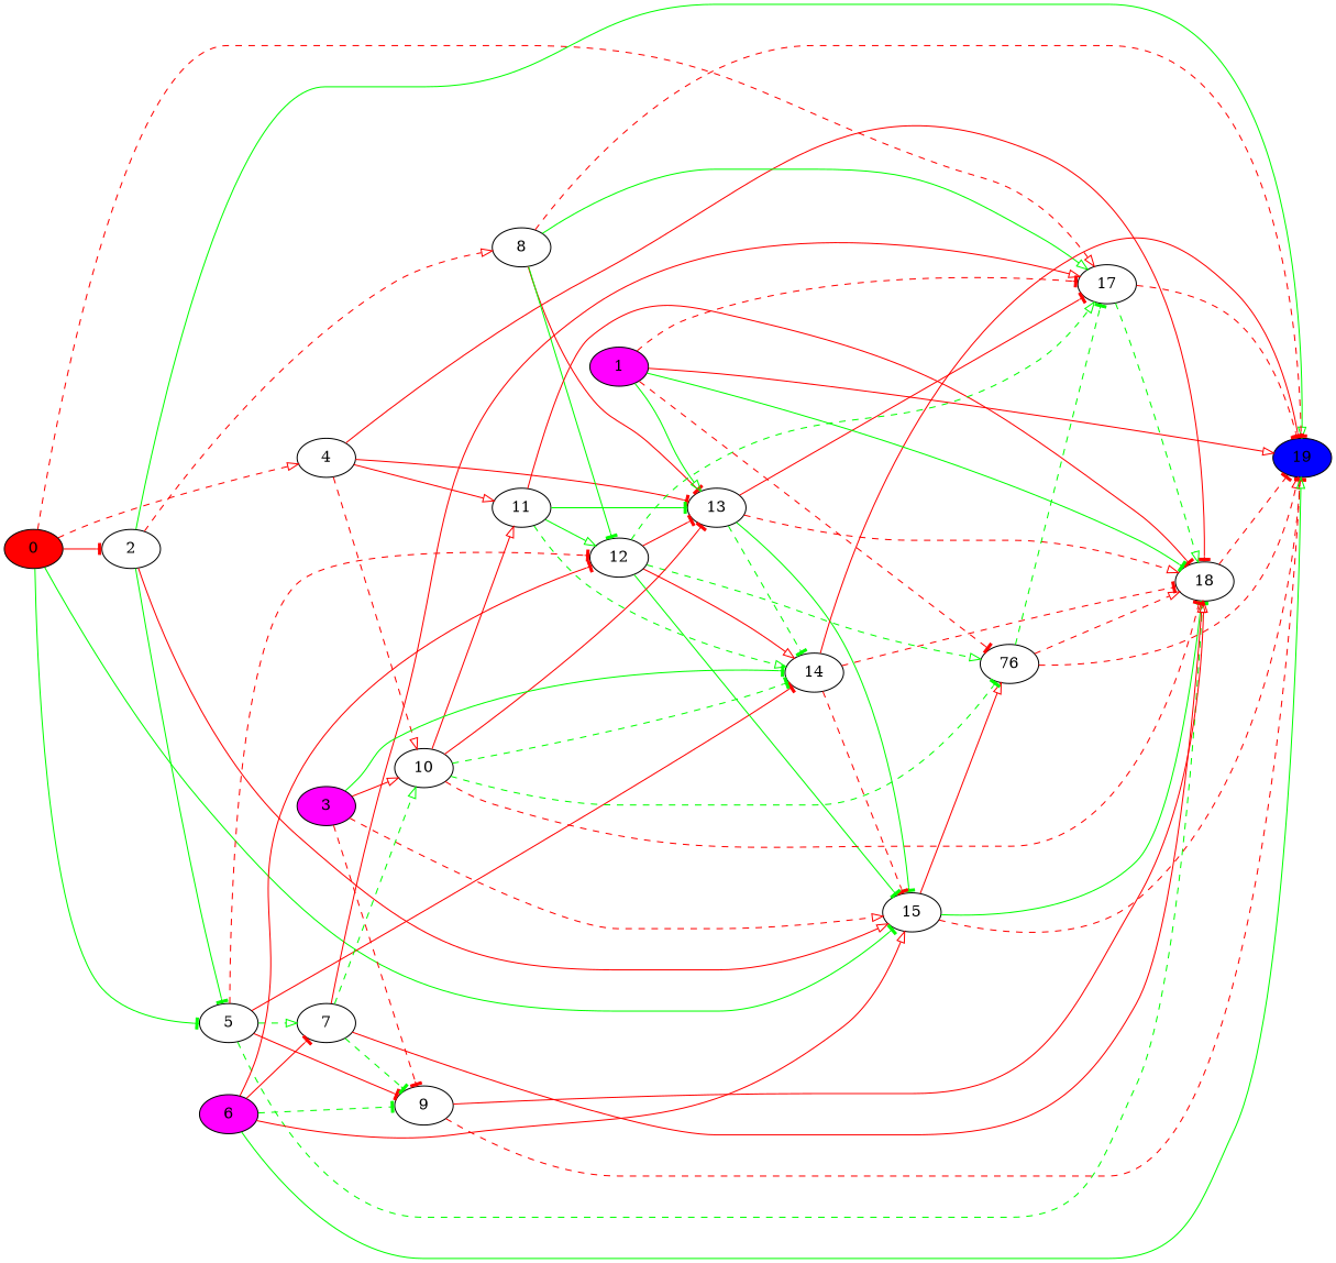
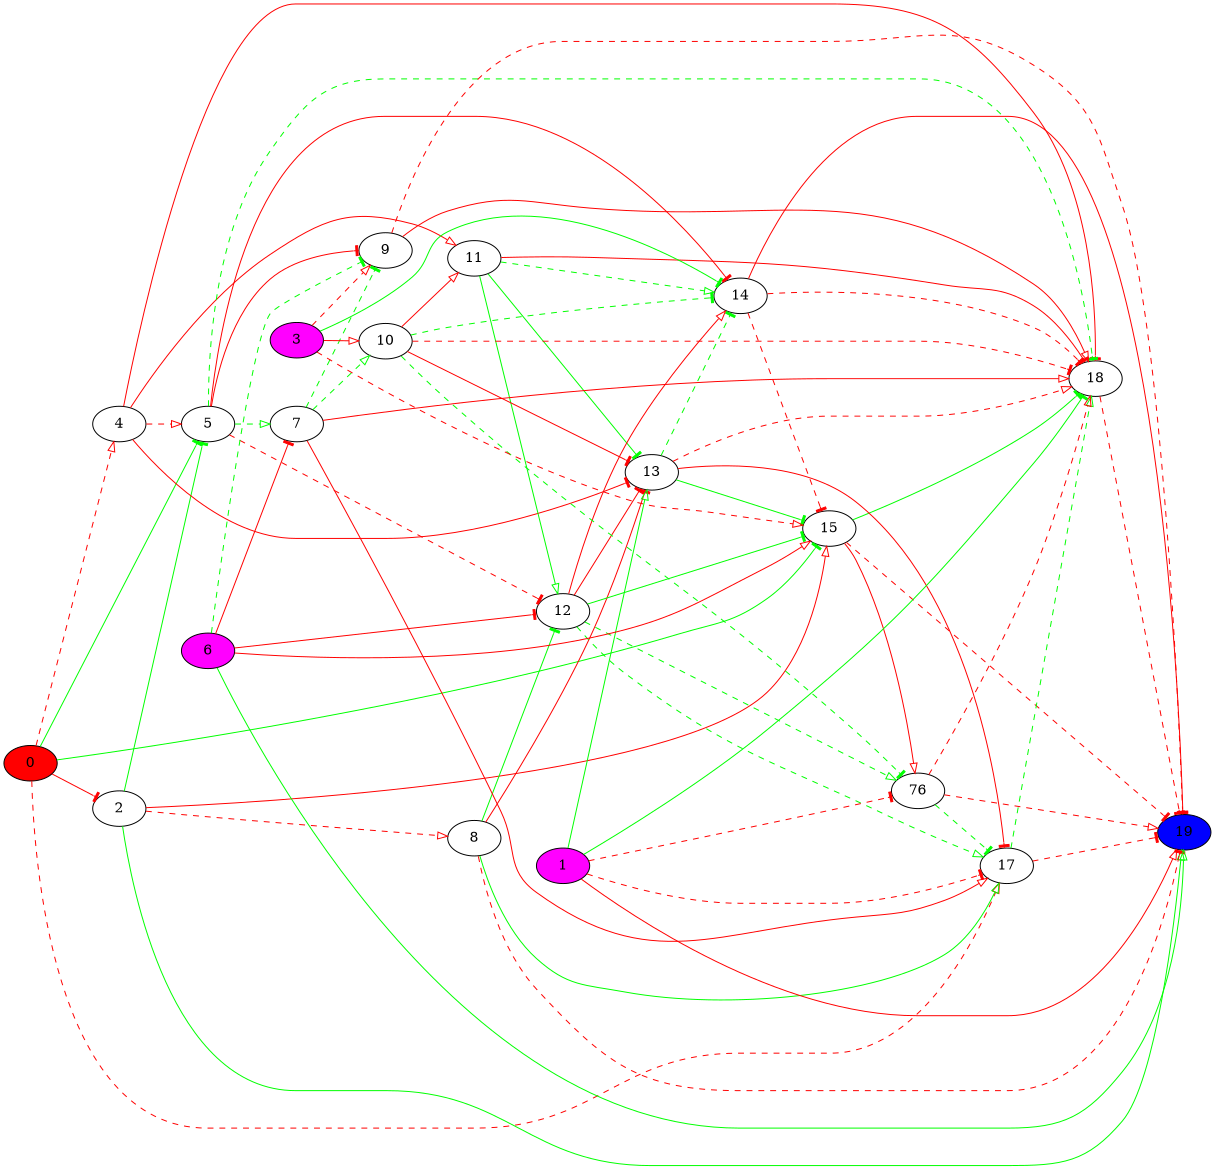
  strict digraph {
    rankdir=LR
    node [type=hidden]
    edge [arrowhead=tee color=red style=bold]
    0 [fillcolor=red height=0.5 style=filled type=input width=0.75]
    2 [height=0.5 width=0.75]
    4 [height=0.5 width=0.75]
    5 [height=0.5 width=0.75]
    15 [height=0.5 width=0.75]
    17 [height=0.5 width=0.75]
    19 [fillcolor=blue height=0.5 style=filled type=output width=0.75]
    8 [height=0.5 width=0.75]
    13 [height=0.5 width=0.75]
    18 [height=0.5 width=0.75]
    11 [height=0.5 width=0.75]
    9 [height=0.5 width=0.75]
    14 [height=0.5 width=0.75]
    7 [height=0.5 width=0.75]
    12 [height=0.5 width=0.75]
    n16 [height=0.5 label=76 width=0.75]
    10 [height=0.5 width=0.75]
    1 [fillcolor=magenta height=0.5 style=filled type=bias width=0.75]
    3 [fillcolor=magenta height=0.5 style=filled type=bias width=0.75]
    6 [fillcolor=magenta height=0.5 style=filled type=bias width=0.75]
    0 -> 2 [penwidth="tf.Tensor(2.9999526, shape=(), dtype=float32)"]
    0 -> 4 [arrowhead=onormal penwidth="tf.Tensor(1.4075611, shape=(), dtype=float32)" style=dashed]
    0 -> 5 [color=green penwidth="tf.Tensor(0.43252403, shape=(), dtype=float32)"]
    0 -> 15 [color=green penwidth="tf.Tensor(2.9991634, shape=(), dtype=float32)"]
    0 -> 17 [arrowhead=onormal penwidth="tf.Tensor(2.9992127, shape=(), dtype=float32)" style=dashed]
    2 -> 5 [color=green penwidth="tf.Tensor(0.5792954, shape=(), dtype=float32)"]
    2 -> 15 [arrowhead=onormal penwidth="tf.Tensor(0.9700703, shape=(), dtype=float32)"]
    2 -> 19 [arrowhead=onormal color=green penwidth="tf.Tensor(2.9988751, shape=(), dtype=float32)"]
    2 -> 8 [arrowhead=onormal penwidth="tf.Tensor(0.76264673, shape=(), dtype=float32)" style=dashed]
-   4 -> 10 [arrowhead=onormal penwidth="tf.Tensor(0.38109893, shape=(), dtype=float32)" style=dashed]
+   4 -> 5 [arrowhead=onormal penwidth="tf.Tensor(0.38109893, shape=(), dtype=float32)" style=dashed]
    4 -> 13 [penwidth="tf.Tensor(1.1599096, shape=(), dtype=float32)"]
    4 -> 18 [penwidth="tf.Tensor(0.1353275, shape=(), dtype=float32)"]
    4 -> 11 [arrowhead=onormal penwidth="tf.Tensor(0.8213189, shape=(), dtype=float32)"]
    5 -> 18 [color=green penwidth="tf.Tensor(0.34622186, shape=(), dtype=float32)" style=dashed]
    5 -> 9 [penwidth="tf.Tensor(0.49442893, shape=(), dtype=float32)"]
    5 -> 14 [penwidth="tf.Tensor(0.12823641, shape=(), dtype=float32)"]
    5 -> 7 [arrowhead=onormal color=green penwidth="tf.Tensor(0.47092333, shape=(), dtype=float32)" style=dashed]
    5 -> 12 [penwidth="tf.Tensor(0.26478085, shape=(), dtype=float32)" style=dashed]
    15 -> 19 [penwidth="tf.Tensor(0.27981284, shape=(), dtype=float32)" style=dashed]
    15 -> 18 [color=green penwidth="tf.Tensor(1.1239887, shape=(), dtype=float32)"]
    15 -> n16 [arrowhead=onormal penwidth="tf.Tensor(2.9995916, shape=(), dtype=float32)"]
    17 -> 19 [penwidth="tf.Tensor(2.9959955, shape=(), dtype=float32)" style=dashed]
    17 -> 18 [arrowhead=onormal color=green penwidth="tf.Tensor(0.5360603, shape=(), dtype=float32)" style=dashed]
    8 -> 17 [arrowhead=onormal color=green penwidth="tf.Tensor(0.6770795, shape=(), dtype=float32)"]
    8 -> 19 [penwidth="tf.Tensor(0.860988, shape=(), dtype=float32)" style=dashed]
    8 -> 13 [penwidth="tf.Tensor(0.60822743, shape=(), dtype=float32)"]
    8 -> 12 [color=green penwidth="tf.Tensor(0.12911177, shape=(), dtype=float32)"]
    13 -> 15 [color=green penwidth="tf.Tensor(0.5635657, shape=(), dtype=float32)"]
    13 -> 17 [penwidth="tf.Tensor(1.2031274, shape=(), dtype=float32)"]
    13 -> 18 [arrowhead=onormal penwidth="tf.Tensor(0.0164865, shape=(), dtype=float32)" style=dashed]
    13 -> 14 [color=green penwidth="tf.Tensor(0.8903619, shape=(), dtype=float32)" style=dashed]
    18 -> 19 [penwidth="tf.Tensor(0.66279954, shape=(), dtype=float32)" style=dashed]
    11 -> 13 [color=green penwidth="tf.Tensor(0.08236239, shape=(), dtype=float32)"]
    11 -> 18 [penwidth="tf.Tensor(0.102912664, shape=(), dtype=float32)"]
    11 -> 14 [arrowhead=onormal color=green penwidth="tf.Tensor(0.49102154, shape=(), dtype=float32)" style=dashed]
    11 -> 12 [arrowhead=onormal color=green penwidth="tf.Tensor(0.27915943, shape=(), dtype=float32)"]
    9 -> 19 [penwidth="tf.Tensor(0.17629042, shape=(), dtype=float32)" style=dashed]
    9 -> 18 [arrowhead=onormal penwidth="tf.Tensor(0.38693625, shape=(), dtype=float32)"]
    14 -> 15 [penwidth="tf.Tensor(1.4304125, shape=(), dtype=float32)" style=dashed]
    14 -> 19 [penwidth="tf.Tensor(0.38765737, shape=(), dtype=float32)"]
    14 -> 18 [penwidth="tf.Tensor(0.39148003, shape=(), dtype=float32)" style=dashed]
    7 -> 17 [arrowhead=onormal penwidth="tf.Tensor(0.34084246, shape=(), dtype=float32)"]
    7 -> 18 [arrowhead=onormal penwidth="tf.Tensor(0.084329836, shape=(), dtype=float32)"]
    7 -> 9 [color=green penwidth="tf.Tensor(0.23945604, shape=(), dtype=float32)" style=dashed]
    7 -> 10 [arrowhead=onormal color=green penwidth="tf.Tensor(0.64388454, shape=(), dtype=float32)" style=dashed]
    12 -> 15 [color=green penwidth="tf.Tensor(0.25691372, shape=(), dtype=float32)"]
    12 -> 17 [arrowhead=onormal color=green penwidth="tf.Tensor(0.3944104, shape=(), dtype=float32)" style=dashed]
    12 -> 13 [penwidth="tf.Tensor(0.6212111, shape=(), dtype=float32)"]
    12 -> 14 [arrowhead=onormal penwidth="tf.Tensor(0.74751955, shape=(), dtype=float32)"]
    12 -> n16 [arrowhead=onormal color=green penwidth="tf.Tensor(0.5227767, shape=(), dtype=float32)" style=dashed]
    n16 -> 17 [color=green penwidth="tf.Tensor(2.9999194, shape=(), dtype=float32)" style=dashed]
    n16 -> 19 [arrowhead=onormal penwidth="tf.Tensor(0.13648646, shape=(), dtype=float32)" style=dashed]
    n16 -> 18 [arrowhead=onormal penwidth="tf.Tensor(0.3042503, shape=(), dtype=float32)" style=dashed]
    10 -> 13 [penwidth="tf.Tensor(0.6250893, shape=(), dtype=float32)"]
    10 -> 18 [penwidth="tf.Tensor(0.27221754, shape=(), dtype=float32)" style=dashed]
    10 -> 11 [arrowhead=onormal penwidth="tf.Tensor(0.1776381, shape=(), dtype=float32)"]
    10 -> 14 [color=green penwidth="tf.Tensor(0.26423207, shape=(), dtype=float32)" style=dashed]
    10 -> n16 [color=green penwidth="tf.Tensor(0.8137986, shape=(), dtype=float32)" style=dashed]
    1 -> 17 [penwidth="tf.Tensor(1.5999774, shape=(), dtype=float32)" style=dashed]
    1 -> 19 [arrowhead=onormal penwidth="tf.Tensor(0.8470288, shape=(), dtype=float32)"]
    1 -> 13 [arrowhead=onormal color=green penwidth="tf.Tensor(0.5199888, shape=(), dtype=float32)"]
    1 -> 18 [color=green penwidth="tf.Tensor(0.20289452, shape=(), dtype=float32)"]
    1 -> n16 [penwidth="tf.Tensor(0.095601715, shape=(), dtype=float32)" style=dashed]
    3 -> 15 [arrowhead=onormal penwidth="tf.Tensor(1.1976709, shape=(), dtype=float32)" style=dashed]
-   3 -> 9 [penwidth="tf.Tensor(0.5881883, shape=(), dtype=float32)" style=dashed]
+   3 -> 9 [arrowhead=onormal penwidth="tf.Tensor(0.5881883, shape=(), dtype=float32)" style=dashed]
    3 -> 14 [color=green penwidth="tf.Tensor(0.048051223, shape=(), dtype=float32)"]
    3 -> 10 [arrowhead=onormal penwidth="tf.Tensor(0.25732923, shape=(), dtype=float32)"]
    6 -> 15 [arrowhead=onormal penwidth="tf.Tensor(0.31846717, shape=(), dtype=float32)"]
    6 -> 19 [arrowhead=onormal color=green penwidth="tf.Tensor(0.17942233, shape=(), dtype=float32)"]
    6 -> 9 [color=green penwidth="tf.Tensor(0.90181637, shape=(), dtype=float32)" style=dashed]
    6 -> 7 [penwidth="tf.Tensor(0.116461046, shape=(), dtype=float32)"]
    6 -> 12 [penwidth="tf.Tensor(1.1006821, shape=(), dtype=float32)"]
  }
